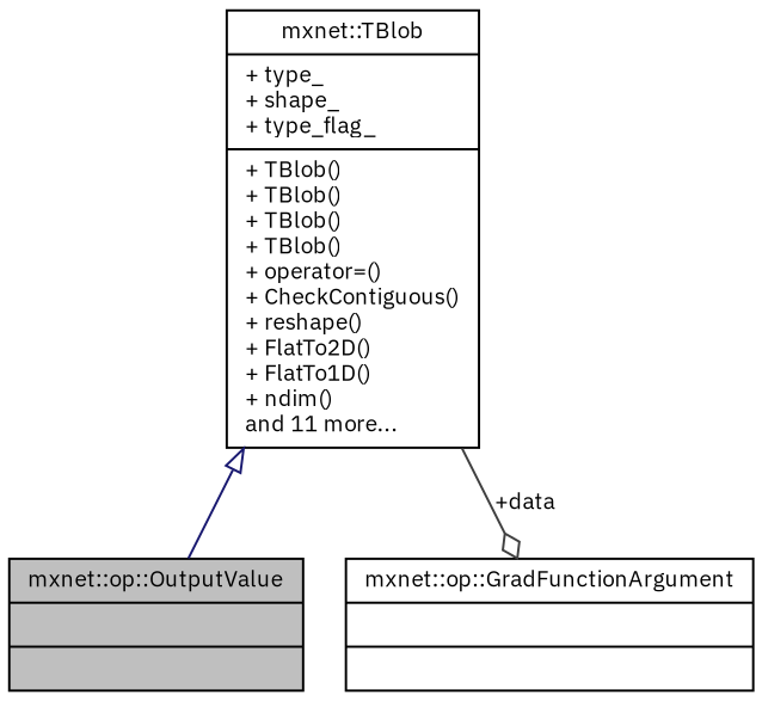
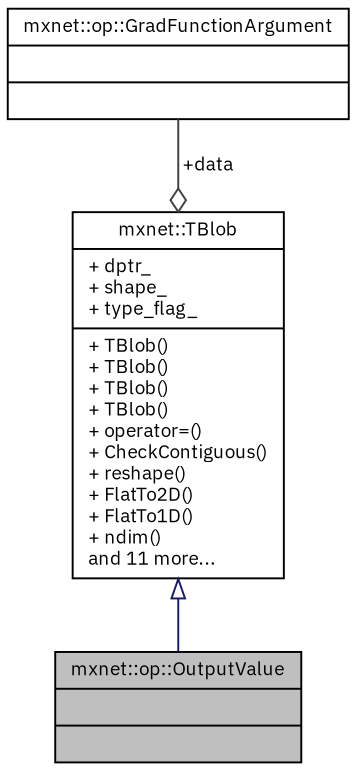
  digraph {
    fontname="IBM Plex Sans"
    node [color=black fillcolor=white fontname="IBM Plex Sans" fontsize=10 shape=record style=filled]
    edge [fontname="IBM Plex Sans" fontsize=10 labelfontname=Helvetica labelfontsize=10 style=solid]
    n1 [fillcolor=grey75 fontcolor=black height=0.2 label="{mxnet::op::OutputValue\n||}" width=0.4]
    n2 [height=0.2 label="{mxnet::op::GradFunctionArgument\n||}" width=0.4]
-   n3 [height=0.2 label="{mxnet::TBlob\n|+ type_\l+ shape_\l+ type_flag_\l|+ TBlob()\l+ TBlob()\l+ TBlob()\l+ TBlob()\l+ operator=()\l+ CheckContiguous()\l+ reshape()\l+ FlatTo2D()\l+ FlatTo1D()\l+ ndim()\land 11 more...\l}" width=0.4]
+   n3 [height=0.2 label="{mxnet::TBlob\n|+ dptr_\l+ shape_\l+ type_flag_\l|+ TBlob()\l+ TBlob()\l+ TBlob()\l+ TBlob()\l+ operator=()\l+ CheckContiguous()\l+ reshape()\l+ FlatTo2D()\l+ FlatTo1D()\l+ ndim()\land 11 more...\l}" width=0.4]
    n3 -> n1 [arrowtail=onormal color=midnightblue dir=back]
-   n3 -> n2 [arrowhead=odiamond color=grey25 label=" +data"]
+   n2 -> n3 [arrowhead=odiamond color=grey25 label=" +data"]
  }
